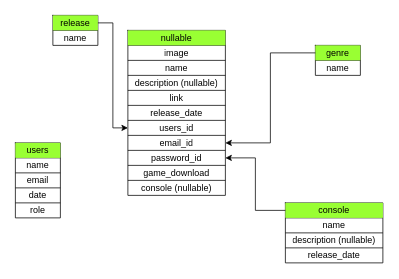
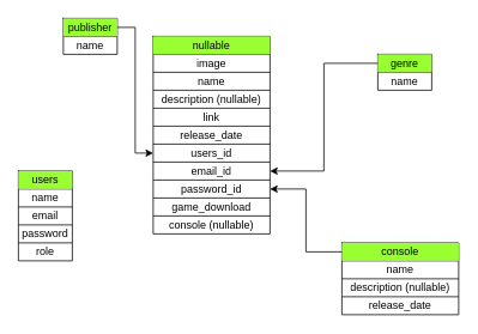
  <mxCell id="0" />
  <mxCell id="1" parent="0" />
  <mxCell id="2" value="" style="shape=table;startSize=0;container=1;collapsible=0;childLayout=tableLayout;" vertex="1" parent="1"><mxGeometry x="20" y="190" width="60" height="100" as="geometry" /></mxCell>
  <mxCell id="3" value="" style="shape=tableRow;horizontal=0;startSize=0;swimlaneHead=0;swimlaneBody=0;strokeColor=inherit;top=0;left=0;bottom=0;right=0;collapsible=0;dropTarget=0;fillColor=none;points=[[0,0.5],[1,0.5]];portConstraint=eastwest;" vertex="1" parent="2"><mxGeometry width="60" height="20" as="geometry" /></mxCell>
  <mxCell id="4" value="users" style="shape=partialRectangle;html=1;whiteSpace=wrap;connectable=0;strokeColor=inherit;overflow=hidden;fillColor=#99FF33;top=0;left=0;bottom=0;right=0;pointerEvents=1;" vertex="1" parent="3"><mxGeometry width="60" height="20" as="geometry"><mxRectangle width="60" height="20" as="alternateBounds" /></mxGeometry></mxCell>
  <mxCell id="5" value="" style="shape=tableRow;horizontal=0;startSize=0;swimlaneHead=0;swimlaneBody=0;strokeColor=inherit;top=0;left=0;bottom=0;right=0;collapsible=0;dropTarget=0;fillColor=none;points=[[0,0.5],[1,0.5]];portConstraint=eastwest;" vertex="1" parent="2"><mxGeometry y="20" width="60" height="20" as="geometry" /></mxCell>
  <mxCell id="6" value="name" style="shape=partialRectangle;html=1;whiteSpace=wrap;connectable=0;strokeColor=inherit;overflow=hidden;fillColor=none;top=0;left=0;bottom=0;right=0;pointerEvents=1;" vertex="1" parent="5"><mxGeometry width="60" height="20" as="geometry"><mxRectangle width="60" height="20" as="alternateBounds" /></mxGeometry></mxCell>
  <mxCell id="7" value="" style="shape=tableRow;horizontal=0;startSize=0;swimlaneHead=0;swimlaneBody=0;strokeColor=inherit;top=0;left=0;bottom=0;right=0;collapsible=0;dropTarget=0;fillColor=none;points=[[0,0.5],[1,0.5]];portConstraint=eastwest;" vertex="1" parent="2"><mxGeometry y="40" width="60" height="20" as="geometry" /></mxCell>
  <mxCell id="8" value="email" style="shape=partialRectangle;html=1;whiteSpace=wrap;connectable=0;strokeColor=inherit;overflow=hidden;fillColor=none;top=0;left=0;bottom=0;right=0;pointerEvents=1;" vertex="1" parent="7"><mxGeometry width="60" height="20" as="geometry"><mxRectangle width="60" height="20" as="alternateBounds" /></mxGeometry></mxCell>
  <mxCell id="9" value="" style="shape=tableRow;horizontal=0;startSize=0;swimlaneHead=0;swimlaneBody=0;strokeColor=inherit;top=0;left=0;bottom=0;right=0;collapsible=0;dropTarget=0;fillColor=none;points=[[0,0.5],[1,0.5]];portConstraint=eastwest;" vertex="1" parent="2"><mxGeometry y="60" width="60" height="20" as="geometry" /></mxCell>
- <mxCell id="10" value="date" style="shape=partialRectangle;html=1;whiteSpace=wrap;connectable=0;strokeColor=inherit;overflow=hidden;fillColor=none;top=0;left=0;bottom=0;right=0;pointerEvents=1;" vertex="1" parent="9"><mxGeometry width="60" height="20" as="geometry"><mxRectangle width="60" height="20" as="alternateBounds" /></mxGeometry></mxCell>
+ <mxCell id="10" value="password" style="shape=partialRectangle;html=1;whiteSpace=wrap;connectable=0;strokeColor=inherit;overflow=hidden;fillColor=none;top=0;left=0;bottom=0;right=0;pointerEvents=1;" vertex="1" parent="9"><mxGeometry width="60" height="20" as="geometry"><mxRectangle width="60" height="20" as="alternateBounds" /></mxGeometry></mxCell>
  <mxCell id="11" value="" style="shape=tableRow;horizontal=0;startSize=0;swimlaneHead=0;swimlaneBody=0;strokeColor=inherit;top=0;left=0;bottom=0;right=0;collapsible=0;dropTarget=0;fillColor=none;points=[[0,0.5],[1,0.5]];portConstraint=eastwest;" vertex="1" parent="2"><mxGeometry y="80" width="60" height="20" as="geometry" /></mxCell>
  <mxCell id="12" value="role" style="shape=partialRectangle;html=1;whiteSpace=wrap;connectable=0;strokeColor=inherit;overflow=hidden;fillColor=none;top=0;left=0;bottom=0;right=0;pointerEvents=1;" vertex="1" parent="11"><mxGeometry width="60" height="20" as="geometry"><mxRectangle width="60" height="20" as="alternateBounds" /></mxGeometry></mxCell>
  <mxCell id="13" style="edgeStyle=orthogonalEdgeStyle;rounded=0;orthogonalLoop=1;jettySize=auto;html=1;exitX=1;exitY=0.5;exitDx=0;exitDy=0;" edge="1" parent="2" source="3" target="3"><mxGeometry relative="1" as="geometry" /></mxCell>
  <mxCell id="14" value="" style="shape=table;startSize=0;container=1;collapsible=0;childLayout=tableLayout;" vertex="1" parent="1"><mxGeometry x="70" y="20" width="60" height="40" as="geometry" /></mxCell>
  <mxCell id="15" value="" style="shape=tableRow;horizontal=0;startSize=0;swimlaneHead=0;swimlaneBody=0;strokeColor=inherit;top=0;left=0;bottom=0;right=0;collapsible=0;dropTarget=0;fillColor=none;points=[[0,0.5],[1,0.5]];portConstraint=eastwest;" vertex="1" parent="14"><mxGeometry width="60" height="20" as="geometry" /></mxCell>
- <mxCell id="16" value="release" style="shape=partialRectangle;html=1;whiteSpace=wrap;connectable=0;strokeColor=inherit;overflow=hidden;fillColor=#99FF33;top=0;left=0;bottom=0;right=0;pointerEvents=1;" vertex="1" parent="15"><mxGeometry width="60" height="20" as="geometry"><mxRectangle width="60" height="20" as="alternateBounds" /></mxGeometry></mxCell>
+ <mxCell id="16" value="publisher" style="shape=partialRectangle;html=1;whiteSpace=wrap;connectable=0;strokeColor=inherit;overflow=hidden;fillColor=#99FF33;top=0;left=0;bottom=0;right=0;pointerEvents=1;" vertex="1" parent="15"><mxGeometry width="60" height="20" as="geometry"><mxRectangle width="60" height="20" as="alternateBounds" /></mxGeometry></mxCell>
  <mxCell id="17" value="" style="shape=tableRow;horizontal=0;startSize=0;swimlaneHead=0;swimlaneBody=0;strokeColor=inherit;top=0;left=0;bottom=0;right=0;collapsible=0;dropTarget=0;fillColor=none;points=[[0,0.5],[1,0.5]];portConstraint=eastwest;" vertex="1" parent="14"><mxGeometry y="20" width="60" height="20" as="geometry" /></mxCell>
  <mxCell id="18" value="name" style="shape=partialRectangle;html=1;whiteSpace=wrap;connectable=0;strokeColor=inherit;overflow=hidden;fillColor=none;top=0;left=0;bottom=0;right=0;pointerEvents=1;" vertex="1" parent="17"><mxGeometry width="60" height="20" as="geometry"><mxRectangle width="60" height="20" as="alternateBounds" /></mxGeometry></mxCell>
  <mxCell id="19" value="" style="shape=table;startSize=0;container=1;collapsible=0;childLayout=tableLayout;" vertex="1" parent="1"><mxGeometry x="420" y="60" width="60" height="40" as="geometry" /></mxCell>
  <mxCell id="20" value="" style="shape=tableRow;horizontal=0;startSize=0;swimlaneHead=0;swimlaneBody=0;strokeColor=inherit;top=0;left=0;bottom=0;right=0;collapsible=0;dropTarget=0;fillColor=none;points=[[0,0.5],[1,0.5]];portConstraint=eastwest;" vertex="1" parent="19"><mxGeometry width="60" height="20" as="geometry" /></mxCell>
  <mxCell id="21" value="genre" style="shape=partialRectangle;html=1;whiteSpace=wrap;connectable=0;strokeColor=inherit;overflow=hidden;fillColor=#99FF33;top=0;left=0;bottom=0;right=0;pointerEvents=1;" vertex="1" parent="20"><mxGeometry width="60" height="20" as="geometry"><mxRectangle width="60" height="20" as="alternateBounds" /></mxGeometry></mxCell>
  <mxCell id="22" value="" style="shape=tableRow;horizontal=0;startSize=0;swimlaneHead=0;swimlaneBody=0;strokeColor=inherit;top=0;left=0;bottom=0;right=0;collapsible=0;dropTarget=0;fillColor=none;points=[[0,0.5],[1,0.5]];portConstraint=eastwest;" vertex="1" parent="19"><mxGeometry y="20" width="60" height="20" as="geometry" /></mxCell>
  <mxCell id="23" value="name" style="shape=partialRectangle;html=1;whiteSpace=wrap;connectable=0;strokeColor=inherit;overflow=hidden;fillColor=none;top=0;left=0;bottom=0;right=0;pointerEvents=1;" vertex="1" parent="22"><mxGeometry width="60" height="20" as="geometry"><mxRectangle width="60" height="20" as="alternateBounds" /></mxGeometry></mxCell>
  <mxCell id="24" value="" style="shape=table;startSize=0;container=1;collapsible=0;childLayout=tableLayout;" vertex="1" parent="1"><mxGeometry x="380" y="270" width="130" height="80" as="geometry" /></mxCell>
  <mxCell id="25" value="" style="shape=tableRow;horizontal=0;startSize=0;swimlaneHead=0;swimlaneBody=0;strokeColor=inherit;top=0;left=0;bottom=0;right=0;collapsible=0;dropTarget=0;fillColor=none;points=[[0,0.5],[1,0.5]];portConstraint=eastwest;" vertex="1" parent="24"><mxGeometry width="130" height="20" as="geometry" /></mxCell>
  <mxCell id="26" value="console" style="shape=partialRectangle;html=1;whiteSpace=wrap;connectable=0;strokeColor=inherit;overflow=hidden;fillColor=#99FF33;top=0;left=0;bottom=0;right=0;pointerEvents=1;" vertex="1" parent="25"><mxGeometry width="130" height="20" as="geometry"><mxRectangle width="130" height="20" as="alternateBounds" /></mxGeometry></mxCell>
  <mxCell id="27" value="" style="shape=tableRow;horizontal=0;startSize=0;swimlaneHead=0;swimlaneBody=0;strokeColor=inherit;top=0;left=0;bottom=0;right=0;collapsible=0;dropTarget=0;fillColor=none;points=[[0,0.5],[1,0.5]];portConstraint=eastwest;" vertex="1" parent="24"><mxGeometry y="20" width="130" height="20" as="geometry" /></mxCell>
  <mxCell id="28" value="name" style="shape=partialRectangle;html=1;whiteSpace=wrap;connectable=0;strokeColor=inherit;overflow=hidden;fillColor=none;top=0;left=0;bottom=0;right=0;pointerEvents=1;" vertex="1" parent="27"><mxGeometry width="130" height="20" as="geometry"><mxRectangle width="130" height="20" as="alternateBounds" /></mxGeometry></mxCell>
  <mxCell id="29" value="" style="shape=tableRow;horizontal=0;startSize=0;swimlaneHead=0;swimlaneBody=0;strokeColor=inherit;top=0;left=0;bottom=0;right=0;collapsible=0;dropTarget=0;fillColor=none;points=[[0,0.5],[1,0.5]];portConstraint=eastwest;" vertex="1" parent="24"><mxGeometry y="40" width="130" height="20" as="geometry" /></mxCell>
  <mxCell id="30" value="description (nullable)" style="shape=partialRectangle;html=1;whiteSpace=wrap;connectable=0;strokeColor=inherit;overflow=hidden;fillColor=none;top=0;left=0;bottom=0;right=0;pointerEvents=1;" vertex="1" parent="29"><mxGeometry width="130" height="20" as="geometry"><mxRectangle width="130" height="20" as="alternateBounds" /></mxGeometry></mxCell>
  <mxCell id="31" value="" style="shape=tableRow;horizontal=0;startSize=0;swimlaneHead=0;swimlaneBody=0;strokeColor=inherit;top=0;left=0;bottom=0;right=0;collapsible=0;dropTarget=0;fillColor=none;points=[[0,0.5],[1,0.5]];portConstraint=eastwest;" vertex="1" parent="24"><mxGeometry y="60" width="130" height="20" as="geometry" /></mxCell>
  <mxCell id="32" value="release_date" style="shape=partialRectangle;html=1;whiteSpace=wrap;connectable=0;strokeColor=inherit;overflow=hidden;fillColor=none;top=0;left=0;bottom=0;right=0;pointerEvents=1;" vertex="1" parent="31"><mxGeometry width="130" height="20" as="geometry"><mxRectangle width="130" height="20" as="alternateBounds" /></mxGeometry></mxCell>
  <mxCell id="33" value="" style="shape=table;startSize=0;container=1;collapsible=0;childLayout=tableLayout;" vertex="1" parent="1"><mxGeometry x="170" y="40" width="130" height="220" as="geometry" /></mxCell>
  <mxCell id="34" value="" style="shape=tableRow;horizontal=0;startSize=0;swimlaneHead=0;swimlaneBody=0;strokeColor=inherit;top=0;left=0;bottom=0;right=0;collapsible=0;dropTarget=0;fillColor=none;points=[[0,0.5],[1,0.5]];portConstraint=eastwest;" vertex="1" parent="33"><mxGeometry width="130" height="20" as="geometry" /></mxCell>
  <mxCell id="35" value="nullable" style="shape=partialRectangle;html=1;whiteSpace=wrap;connectable=0;strokeColor=inherit;overflow=hidden;fillColor=#99FF33;top=0;left=0;bottom=0;right=0;pointerEvents=1;" vertex="1" parent="34"><mxGeometry width="130" height="20" as="geometry"><mxRectangle width="130" height="20" as="alternateBounds" /></mxGeometry></mxCell>
  <mxCell id="36" value="" style="shape=tableRow;horizontal=0;startSize=0;swimlaneHead=0;swimlaneBody=0;strokeColor=inherit;top=0;left=0;bottom=0;right=0;collapsible=0;dropTarget=0;fillColor=none;points=[[0,0.5],[1,0.5]];portConstraint=eastwest;" vertex="1" parent="33"><mxGeometry y="20" width="130" height="20" as="geometry" /></mxCell>
  <mxCell id="37" value="image" style="shape=partialRectangle;html=1;whiteSpace=wrap;connectable=0;strokeColor=inherit;overflow=hidden;fillColor=none;top=0;left=0;bottom=0;right=0;pointerEvents=1;" vertex="1" parent="36"><mxGeometry width="130" height="20" as="geometry"><mxRectangle width="130" height="20" as="alternateBounds" /></mxGeometry></mxCell>
  <mxCell id="38" value="" style="shape=tableRow;horizontal=0;startSize=0;swimlaneHead=0;swimlaneBody=0;strokeColor=inherit;top=0;left=0;bottom=0;right=0;collapsible=0;dropTarget=0;fillColor=none;points=[[0,0.5],[1,0.5]];portConstraint=eastwest;" vertex="1" parent="33"><mxGeometry y="40" width="130" height="20" as="geometry" /></mxCell>
  <mxCell id="39" value="name" style="shape=partialRectangle;html=1;whiteSpace=wrap;connectable=0;strokeColor=inherit;overflow=hidden;fillColor=none;top=0;left=0;bottom=0;right=0;pointerEvents=1;" vertex="1" parent="38"><mxGeometry width="130" height="20" as="geometry"><mxRectangle width="130" height="20" as="alternateBounds" /></mxGeometry></mxCell>
  <mxCell id="40" value="" style="shape=tableRow;horizontal=0;startSize=0;swimlaneHead=0;swimlaneBody=0;strokeColor=inherit;top=0;left=0;bottom=0;right=0;collapsible=0;dropTarget=0;fillColor=none;points=[[0,0.5],[1,0.5]];portConstraint=eastwest;" vertex="1" parent="33"><mxGeometry y="60" width="130" height="20" as="geometry" /></mxCell>
  <mxCell id="41" value="description (nullable)" style="shape=partialRectangle;html=1;whiteSpace=wrap;connectable=0;strokeColor=inherit;overflow=hidden;fillColor=none;top=0;left=0;bottom=0;right=0;pointerEvents=1;" vertex="1" parent="40"><mxGeometry width="130" height="20" as="geometry"><mxRectangle width="130" height="20" as="alternateBounds" /></mxGeometry></mxCell>
  <mxCell id="42" value="" style="shape=tableRow;horizontal=0;startSize=0;swimlaneHead=0;swimlaneBody=0;strokeColor=inherit;top=0;left=0;bottom=0;right=0;collapsible=0;dropTarget=0;fillColor=none;points=[[0,0.5],[1,0.5]];portConstraint=eastwest;" vertex="1" parent="33"><mxGeometry y="80" width="130" height="20" as="geometry" /></mxCell>
  <mxCell id="43" value="&lt;div&gt;link&lt;/div&gt;" style="shape=partialRectangle;html=1;whiteSpace=wrap;connectable=0;strokeColor=inherit;overflow=hidden;fillColor=none;top=0;left=0;bottom=0;right=0;pointerEvents=1;" vertex="1" parent="42"><mxGeometry width="130" height="20" as="geometry"><mxRectangle width="130" height="20" as="alternateBounds" /></mxGeometry></mxCell>
  <mxCell id="44" value="" style="shape=tableRow;horizontal=0;startSize=0;swimlaneHead=0;swimlaneBody=0;strokeColor=inherit;top=0;left=0;bottom=0;right=0;collapsible=0;dropTarget=0;fillColor=none;points=[[0,0.5],[1,0.5]];portConstraint=eastwest;" vertex="1" parent="33"><mxGeometry y="100" width="130" height="20" as="geometry" /></mxCell>
  <mxCell id="45" value="&lt;div&gt;release_date&lt;/div&gt;" style="shape=partialRectangle;html=1;whiteSpace=wrap;connectable=0;strokeColor=inherit;overflow=hidden;fillColor=none;top=0;left=0;bottom=0;right=0;pointerEvents=1;" vertex="1" parent="44"><mxGeometry width="130" height="20" as="geometry"><mxRectangle width="130" height="20" as="alternateBounds" /></mxGeometry></mxCell>
  <mxCell id="46" value="" style="shape=tableRow;horizontal=0;startSize=0;swimlaneHead=0;swimlaneBody=0;strokeColor=inherit;top=0;left=0;bottom=0;right=0;collapsible=0;dropTarget=0;fillColor=none;points=[[0,0.5],[1,0.5]];portConstraint=eastwest;" vertex="1" parent="33"><mxGeometry y="120" width="130" height="20" as="geometry" /></mxCell>
  <mxCell id="47" value="&lt;div&gt;users_id&lt;/div&gt;" style="shape=partialRectangle;html=1;whiteSpace=wrap;connectable=0;strokeColor=inherit;overflow=hidden;fillColor=none;top=0;left=0;bottom=0;right=0;pointerEvents=1;" vertex="1" parent="46"><mxGeometry width="130" height="20" as="geometry"><mxRectangle width="130" height="20" as="alternateBounds" /></mxGeometry></mxCell>
  <mxCell id="48" value="" style="shape=tableRow;horizontal=0;startSize=0;swimlaneHead=0;swimlaneBody=0;strokeColor=inherit;top=0;left=0;bottom=0;right=0;collapsible=0;dropTarget=0;fillColor=none;points=[[0,0.5],[1,0.5]];portConstraint=eastwest;" vertex="1" parent="33"><mxGeometry y="140" width="130" height="20" as="geometry" /></mxCell>
  <mxCell id="49" value="&lt;div&gt;email_id&lt;/div&gt;" style="shape=partialRectangle;html=1;whiteSpace=wrap;connectable=0;strokeColor=inherit;overflow=hidden;fillColor=none;top=0;left=0;bottom=0;right=0;pointerEvents=1;" vertex="1" parent="48"><mxGeometry width="130" height="20" as="geometry"><mxRectangle width="130" height="20" as="alternateBounds" /></mxGeometry></mxCell>
  <mxCell id="50" value="" style="shape=tableRow;horizontal=0;startSize=0;swimlaneHead=0;swimlaneBody=0;strokeColor=inherit;top=0;left=0;bottom=0;right=0;collapsible=0;dropTarget=0;fillColor=none;points=[[0,0.5],[1,0.5]];portConstraint=eastwest;" vertex="1" parent="33"><mxGeometry y="160" width="130" height="20" as="geometry" /></mxCell>
  <mxCell id="51" value="&lt;div&gt;password_id&lt;/div&gt;" style="shape=partialRectangle;html=1;whiteSpace=wrap;connectable=0;strokeColor=inherit;overflow=hidden;fillColor=none;top=0;left=0;bottom=0;right=0;pointerEvents=1;" vertex="1" parent="50"><mxGeometry width="130" height="20" as="geometry"><mxRectangle width="130" height="20" as="alternateBounds" /></mxGeometry></mxCell>
  <mxCell id="52" value="" style="shape=tableRow;horizontal=0;startSize=0;swimlaneHead=0;swimlaneBody=0;strokeColor=inherit;top=0;left=0;bottom=0;right=0;collapsible=0;dropTarget=0;fillColor=none;points=[[0,0.5],[1,0.5]];portConstraint=eastwest;" vertex="1" parent="33"><mxGeometry y="180" width="130" height="20" as="geometry" /></mxCell>
  <mxCell id="53" value="&lt;div&gt;game_download&lt;/div&gt;" style="shape=partialRectangle;html=1;whiteSpace=wrap;connectable=0;strokeColor=inherit;overflow=hidden;fillColor=none;top=0;left=0;bottom=0;right=0;pointerEvents=1;" vertex="1" parent="52"><mxGeometry width="130" height="20" as="geometry"><mxRectangle width="130" height="20" as="alternateBounds" /></mxGeometry></mxCell>
  <mxCell id="54" value="" style="shape=tableRow;horizontal=0;startSize=0;swimlaneHead=0;swimlaneBody=0;strokeColor=inherit;top=0;left=0;bottom=0;right=0;collapsible=0;dropTarget=0;fillColor=none;points=[[0,0.5],[1,0.5]];portConstraint=eastwest;" vertex="1" parent="33"><mxGeometry y="200" width="130" height="20" as="geometry" /></mxCell>
  <mxCell id="55" value="&lt;div&gt;console (nullable)&lt;/div&gt;" style="shape=partialRectangle;html=1;whiteSpace=wrap;connectable=0;strokeColor=inherit;overflow=hidden;fillColor=none;top=0;left=0;bottom=0;right=0;pointerEvents=1;" vertex="1" parent="54"><mxGeometry width="130" height="20" as="geometry"><mxRectangle width="130" height="20" as="alternateBounds" /></mxGeometry></mxCell>
  <mxCell id="56" style="edgeStyle=orthogonalEdgeStyle;rounded=0;orthogonalLoop=1;jettySize=auto;html=1;exitX=1;exitY=0.5;exitDx=0;exitDy=0;" edge="1" parent="1" source="15" target="46"><mxGeometry relative="1" as="geometry" /></mxCell>
  <mxCell id="57" style="edgeStyle=orthogonalEdgeStyle;rounded=0;orthogonalLoop=1;jettySize=auto;html=1;exitX=0;exitY=0.5;exitDx=0;exitDy=0;entryX=1;entryY=0.5;entryDx=0;entryDy=0;" edge="1" parent="1" source="20" target="48"><mxGeometry relative="1" as="geometry" /></mxCell>
  <mxCell id="58" style="edgeStyle=orthogonalEdgeStyle;rounded=0;orthogonalLoop=1;jettySize=auto;html=1;exitX=0;exitY=0.5;exitDx=0;exitDy=0;" edge="1" parent="1" source="25" target="50"><mxGeometry relative="1" as="geometry" /></mxCell>
